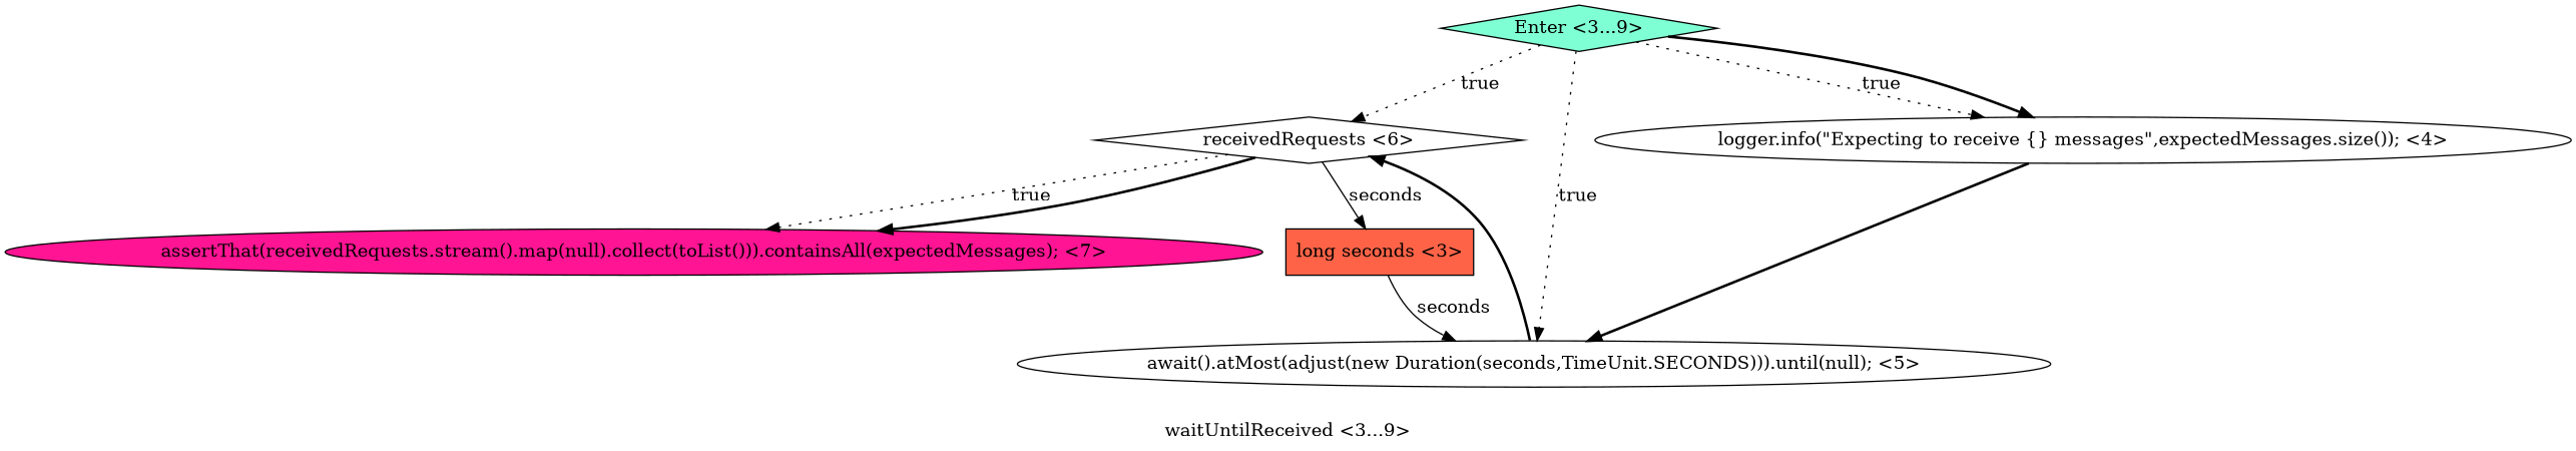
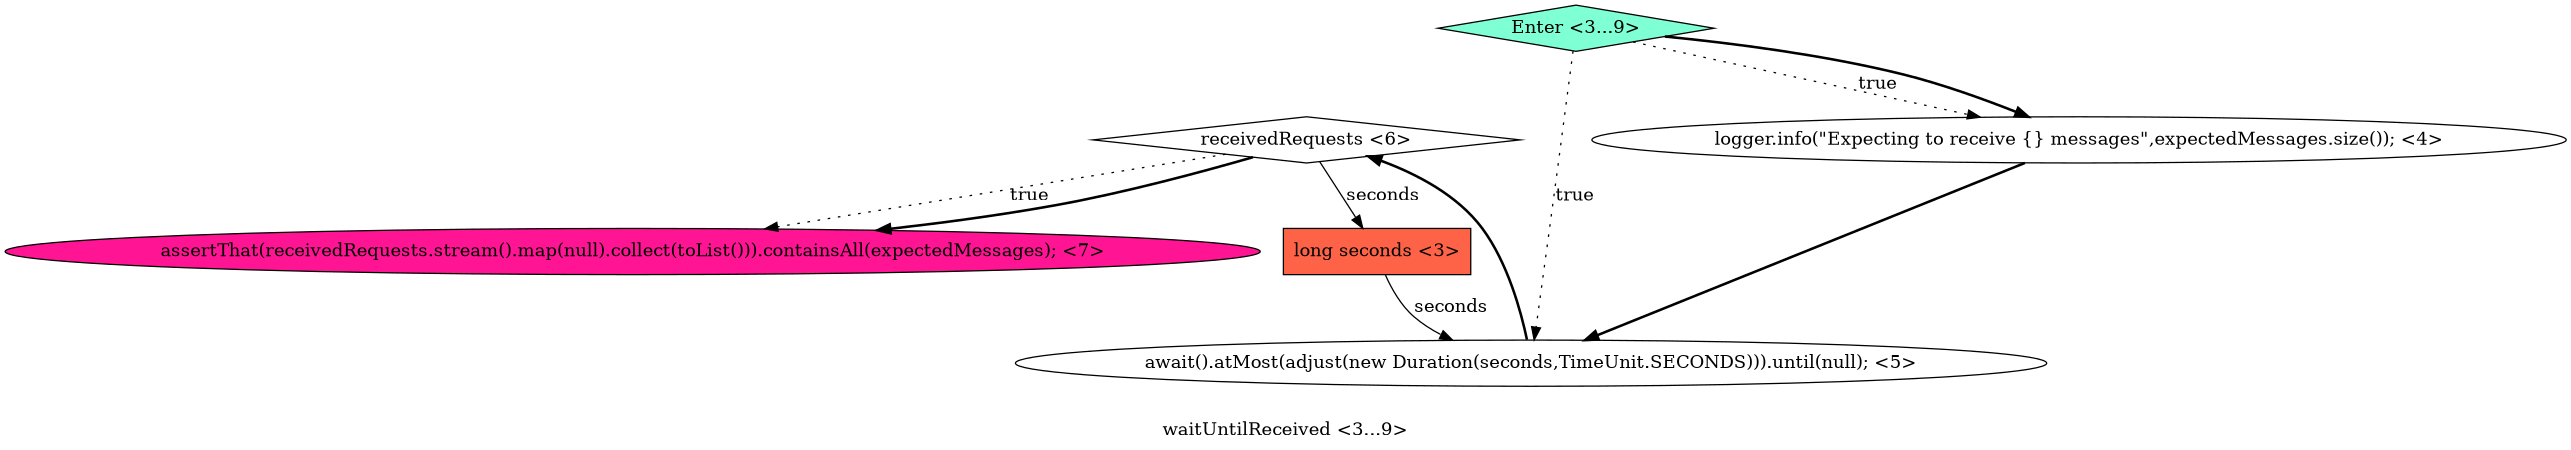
  digraph {
    label="waitUntilReceived <3...9>"
    node [fillcolor=white shape=ellipse style=filled]
    edge [style=dotted]
    n1 [label="receivedRequests <6>" shape=diamond]
    n2 [fillcolor=deeppink label="assertThat(receivedRequests.stream().map(null).collect(toList())).containsAll(expectedMessages); <7>"]
    n3 [fillcolor=tomato label="long seconds <3>" shape=box]
    n4 [label="await().atMost(adjust(new Duration(seconds,TimeUnit.SECONDS))).until(null); <5>"]
    n5 [fillcolor=aquamarine label="Enter <3...9>" shape=diamond]
    n6 [label="logger.info(\"Expecting to receive {} messages\",expectedMessages.size()); <4>"]
    n1 -> n2 [label=true]
    n1 -> n2 [style=bold]
    n1 -> n3 [label=seconds style=solid]
    n3 -> n4 [label=seconds style=solid]
    n4 -> n1 [style=bold]
-   n5 -> n1 [label=true]
    n5 -> n4 [label=true]
    n5 -> n6 [label=true]
    n5 -> n6 [style=bold]
    n6 -> n4 [style=bold]
  }
